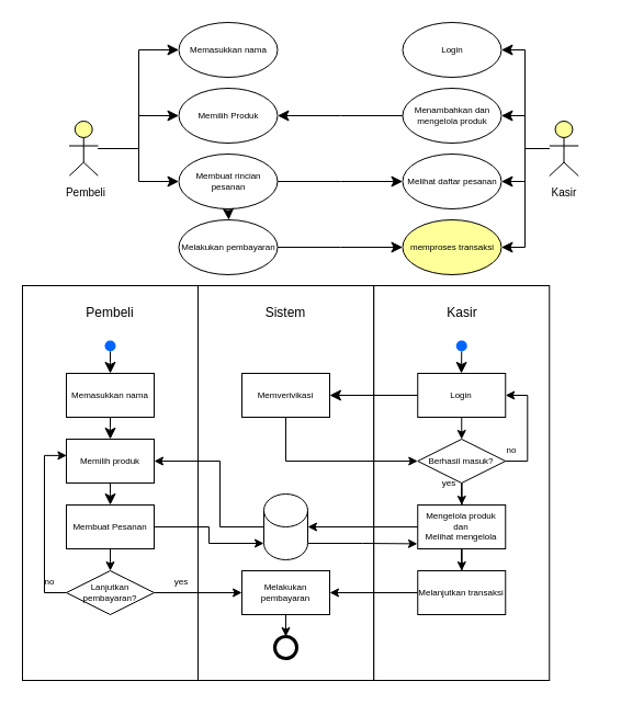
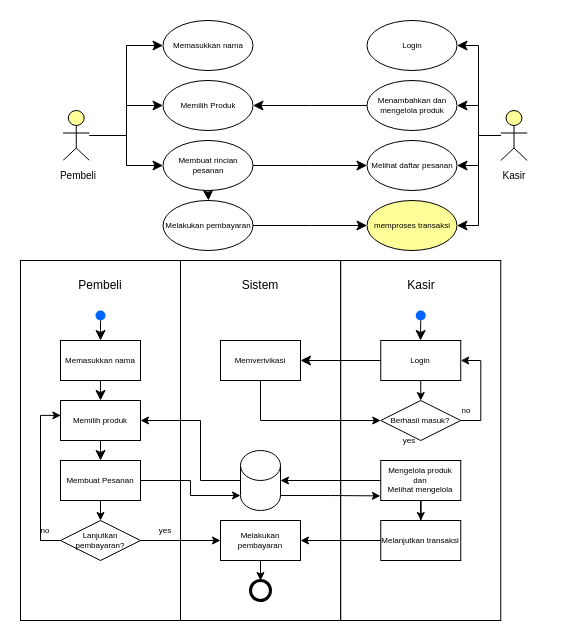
  <mxCell id="0" />
  <mxCell id="1" parent="0" />
  <mxCell id="2" value="" style="rounded=0;whiteSpace=wrap;html=1;" vertex="1" parent="1"><mxGeometry x="180" y="260" width="160" height="360" as="geometry" /></mxCell>
  <mxCell id="3" value="" style="rounded=0;whiteSpace=wrap;html=1;" vertex="1" parent="1"><mxGeometry x="340.25" y="260" width="160" height="360" as="geometry" /></mxCell>
  <mxCell id="4" value="" style="rounded=0;whiteSpace=wrap;html=1;" vertex="1" parent="1"><mxGeometry x="20" y="260" width="160" height="360" as="geometry" /></mxCell>
  <mxCell id="5" value="" style="html=1;outlineConnect=0;whiteSpace=wrap;fillColor=#ffff99;verticalLabelPosition=bottom;verticalAlign=top;align=center;shape=mxgraph.archimate3.actor;" vertex="1" parent="1"><mxGeometry x="62.5" y="110" width="26.5" height="50" as="geometry" /></mxCell>
  <mxCell id="6" value="Pembeli" style="align=center;verticalAlign=middle;dashed=0;labelBorderColor=none;fontColor=default;whiteSpace=wrap;html=1;strokeColor=none;fontSize=10;" vertex="1" parent="1"><mxGeometry x="52.5" y="160" width="50" height="30" as="geometry" /></mxCell>
  <mxCell id="7" value="" style="html=1;outlineConnect=0;whiteSpace=wrap;fillColor=#ffff99;verticalLabelPosition=bottom;verticalAlign=top;align=center;shape=mxgraph.archimate3.actor;" vertex="1" parent="1"><mxGeometry x="500.25" y="110" width="26.5" height="50" as="geometry" /></mxCell>
  <mxCell id="8" value="Kasir" style="text;html=1;align=center;verticalAlign=middle;whiteSpace=wrap;rounded=0;fontSize=10;" vertex="1" parent="1"><mxGeometry x="483.5" y="160" width="60" height="30" as="geometry" /></mxCell>
  <mxCell id="9" value="Memasukkan nama" style="ellipse;whiteSpace=wrap;html=1;fontSize=8;" vertex="1" parent="1"><mxGeometry x="162.5" y="20" width="90" height="50" as="geometry" /></mxCell>
  <mxCell id="10" value="Memilih Produk" style="ellipse;whiteSpace=wrap;html=1;fontSize=8;" vertex="1" parent="1"><mxGeometry x="162.5" y="80" width="90" height="50" as="geometry" /></mxCell>
  <mxCell id="11" value="Membuat rincian pesanan" style="ellipse;whiteSpace=wrap;html=1;fontSize=8;" vertex="1" parent="1"><mxGeometry x="162.5" y="140" width="90" height="50" as="geometry" /></mxCell>
  <mxCell id="12" value="Menambahkan dan mengelola produk" style="ellipse;whiteSpace=wrap;html=1;fontSize=8;" vertex="1" parent="1"><mxGeometry x="366.5" y="80" width="90" height="50" as="geometry" /></mxCell>
  <mxCell id="13" value="" style="edgeStyle=elbowEdgeStyle;elbow=horizontal;endArrow=classic;html=1;curved=0;rounded=0;endSize=8;startSize=8;entryX=0;entryY=0.5;entryDx=0;entryDy=0;" edge="1" parent="1" source="5" target="10"><mxGeometry width="50" height="50" relative="1" as="geometry"><mxPoint x="202.5" y="170" as="sourcePoint" /><mxPoint x="252.5" y="120" as="targetPoint" /></mxGeometry></mxCell>
  <mxCell id="14" value="" style="edgeStyle=elbowEdgeStyle;elbow=horizontal;endArrow=classic;html=1;curved=0;rounded=0;endSize=8;startSize=8;entryX=0;entryY=0.5;entryDx=0;entryDy=0;" edge="1" parent="1" source="5" target="11"><mxGeometry width="50" height="50" relative="1" as="geometry"><mxPoint x="202.5" y="170" as="sourcePoint" /><mxPoint x="252.5" y="120" as="targetPoint" /></mxGeometry></mxCell>
  <mxCell id="15" value="" style="edgeStyle=elbowEdgeStyle;elbow=horizontal;endArrow=classic;html=1;curved=0;rounded=0;endSize=8;startSize=8;entryX=1;entryY=0.5;entryDx=0;entryDy=0;" edge="1" parent="1" source="7" target="12"><mxGeometry width="50" height="50" relative="1" as="geometry"><mxPoint x="282.5" y="170" as="sourcePoint" /><mxPoint x="332.5" y="120" as="targetPoint" /></mxGeometry></mxCell>
  <mxCell id="16" value="Melihat daftar pesanan" style="ellipse;whiteSpace=wrap;html=1;fontSize=8;" vertex="1" parent="1"><mxGeometry x="366.5" y="140" width="90" height="50" as="geometry" /></mxCell>
  <mxCell id="17" value="" style="edgeStyle=elbowEdgeStyle;elbow=horizontal;endArrow=classic;html=1;curved=0;rounded=0;endSize=8;startSize=8;entryX=1;entryY=0.5;entryDx=0;entryDy=0;" edge="1" parent="1" source="7" target="16"><mxGeometry width="50" height="50" relative="1" as="geometry"><mxPoint x="262.5" y="170" as="sourcePoint" /><mxPoint x="312.5" y="120" as="targetPoint" /></mxGeometry></mxCell>
  <mxCell id="18" value="" style="edgeStyle=elbowEdgeStyle;elbow=horizontal;endArrow=classic;html=1;curved=0;rounded=0;endSize=8;startSize=8;exitX=0;exitY=0.5;exitDx=0;exitDy=0;entryX=1;entryY=0.5;entryDx=0;entryDy=0;" edge="1" parent="1" source="12" target="10"><mxGeometry width="50" height="50" relative="1" as="geometry"><mxPoint x="262.5" y="170" as="sourcePoint" /><mxPoint x="312.5" y="120" as="targetPoint" /></mxGeometry></mxCell>
  <mxCell id="19" value="" style="edgeStyle=elbowEdgeStyle;elbow=horizontal;endArrow=classic;html=1;curved=0;rounded=0;endSize=8;startSize=8;exitX=1;exitY=0.5;exitDx=0;exitDy=0;entryX=0;entryY=0.5;entryDx=0;entryDy=0;" edge="1" parent="1" source="11" target="16"><mxGeometry width="50" height="50" relative="1" as="geometry"><mxPoint x="262.5" y="170" as="sourcePoint" /><mxPoint x="312.5" y="120" as="targetPoint" /></mxGeometry></mxCell>
  <mxCell id="20" value="Melakukan pembayaran" style="ellipse;whiteSpace=wrap;html=1;fontSize=8;" vertex="1" parent="1"><mxGeometry x="162.5" y="200" width="90" height="50" as="geometry" /></mxCell>
  <mxCell id="21" value="memproses transaksi" style="ellipse;whiteSpace=wrap;html=1;fontSize=8;fillColor=#ffff99;" vertex="1" parent="1"><mxGeometry x="366.5" y="200" width="90" height="50" as="geometry" /></mxCell>
  <mxCell id="22" value="" style="edgeStyle=elbowEdgeStyle;elbow=horizontal;endArrow=classic;html=1;curved=0;rounded=0;endSize=8;startSize=8;entryX=1;entryY=0.5;entryDx=0;entryDy=0;" edge="1" parent="1" source="7" target="21"><mxGeometry width="50" height="50" relative="1" as="geometry"><mxPoint x="262.5" y="170" as="sourcePoint" /><mxPoint x="312.5" y="120" as="targetPoint" /></mxGeometry></mxCell>
  <mxCell id="23" value="" style="edgeStyle=elbowEdgeStyle;elbow=horizontal;endArrow=classic;html=1;curved=0;rounded=0;endSize=8;startSize=8;exitX=0.5;exitY=1;exitDx=0;exitDy=0;entryX=0.5;entryY=0;entryDx=0;entryDy=0;" edge="1" parent="1" source="11" target="20"><mxGeometry width="50" height="50" relative="1" as="geometry"><mxPoint x="262.5" y="170" as="sourcePoint" /><mxPoint x="312.5" y="120" as="targetPoint" /></mxGeometry></mxCell>
  <mxCell id="24" value="" style="edgeStyle=elbowEdgeStyle;elbow=horizontal;endArrow=classic;html=1;curved=0;rounded=0;endSize=8;startSize=8;exitX=1;exitY=0.5;exitDx=0;exitDy=0;entryX=0;entryY=0.5;entryDx=0;entryDy=0;" edge="1" parent="1" source="20" target="21"><mxGeometry width="50" height="50" relative="1" as="geometry"><mxPoint x="262.5" y="240" as="sourcePoint" /><mxPoint x="312.5" y="190" as="targetPoint" /></mxGeometry></mxCell>
  <mxCell id="25" value="Login" style="ellipse;whiteSpace=wrap;html=1;fontSize=8;" vertex="1" parent="1"><mxGeometry x="366.5" y="20" width="90" height="50" as="geometry" /></mxCell>
  <mxCell id="26" value="" style="edgeStyle=elbowEdgeStyle;elbow=horizontal;endArrow=classic;html=1;curved=0;rounded=0;endSize=8;startSize=8;entryX=1;entryY=0.5;entryDx=0;entryDy=0;" edge="1" parent="1" source="7" target="25"><mxGeometry width="50" height="50" relative="1" as="geometry"><mxPoint x="302.5" y="170" as="sourcePoint" /><mxPoint x="352.5" y="120" as="targetPoint" /></mxGeometry></mxCell>
  <mxCell id="27" value="" style="edgeStyle=elbowEdgeStyle;elbow=horizontal;endArrow=classic;html=1;curved=0;rounded=0;endSize=8;startSize=8;entryX=0;entryY=0.5;entryDx=0;entryDy=0;" edge="1" parent="1" source="5" target="9"><mxGeometry width="50" height="50" relative="1" as="geometry"><mxPoint x="302.5" y="170" as="sourcePoint" /><mxPoint x="352.5" y="120" as="targetPoint" /></mxGeometry></mxCell>
  <mxCell id="28" value="Pembeli" style="text;html=1;align=center;verticalAlign=middle;whiteSpace=wrap;rounded=0;" vertex="1" parent="1"><mxGeometry x="70" y="270" width="60" height="30" as="geometry" /></mxCell>
  <mxCell id="29" value="Kasir" style="text;html=1;align=center;verticalAlign=middle;whiteSpace=wrap;rounded=0;" vertex="1" parent="1"><mxGeometry x="391" y="270" width="60" height="30" as="geometry" /></mxCell>
  <mxCell id="30" value="" style="shape=ellipse;fillColor=#0065FF;strokeColor=none;html=1;sketch=0;" vertex="1" parent="1"><mxGeometry x="95" y="310" width="10" height="10" as="geometry" /></mxCell>
  <mxCell id="31" value="" style="shape=ellipse;fillColor=#0065FF;strokeColor=none;html=1;sketch=0;" vertex="1" parent="1"><mxGeometry x="415.25" y="310" width="10" height="10" as="geometry" /></mxCell>
  <mxCell id="32" value="Memasukkan nama" style="html=1;dashed=0;whiteSpace=wrap;fontSize=8;" vertex="1" parent="1"><mxGeometry x="60" y="340" width="80" height="40" as="geometry" /></mxCell>
  <mxCell id="33" style="edgeStyle=orthogonalEdgeStyle;rounded=0;orthogonalLoop=1;jettySize=auto;html=1;exitX=0.5;exitY=1;exitDx=0;exitDy=0;entryX=0.5;entryY=0;entryDx=0;entryDy=0;" edge="1" parent="1" source="34" target="37"><mxGeometry relative="1" as="geometry" /></mxCell>
  <mxCell id="34" value="Login" style="html=1;dashed=0;whiteSpace=wrap;fontSize=8;" vertex="1" parent="1"><mxGeometry x="380.25" y="340" width="80" height="40" as="geometry" /></mxCell>
- <mxCell id="35" style="edgeStyle=orthogonalEdgeStyle;rounded=0;orthogonalLoop=1;jettySize=auto;html=1;exitX=0.5;exitY=1;exitDx=0;exitDy=0;" edge="1" parent="1" source="37" target="39"><mxGeometry relative="1" as="geometry" /></mxCell>
  <mxCell id="36" style="edgeStyle=orthogonalEdgeStyle;rounded=0;orthogonalLoop=1;jettySize=auto;html=1;exitX=1;exitY=0.5;exitDx=0;exitDy=0;entryX=1;entryY=0.5;entryDx=0;entryDy=0;" edge="1" parent="1" source="37" target="34"><mxGeometry relative="1" as="geometry" /></mxCell>
  <mxCell id="37" value="Berhasil masuk?" style="rhombus;whiteSpace=wrap;html=1;fontSize=8;" vertex="1" parent="1"><mxGeometry x="380.25" y="400" width="80" height="40" as="geometry" /></mxCell>
  <mxCell id="38" style="edgeStyle=orthogonalEdgeStyle;rounded=0;orthogonalLoop=1;jettySize=auto;html=1;exitX=0.5;exitY=1;exitDx=0;exitDy=0;" edge="1" parent="1" source="39" target="41"><mxGeometry relative="1" as="geometry" /></mxCell>
  <mxCell id="39" value="Mengelola produk&lt;div&gt;dan&lt;/div&gt;&lt;div&gt;Melihat mengelola&lt;/div&gt;" style="html=1;dashed=0;whiteSpace=wrap;fontSize=8;" vertex="1" parent="1"><mxGeometry x="380.25" y="460" width="80" height="40" as="geometry" /></mxCell>
  <mxCell id="40" style="edgeStyle=orthogonalEdgeStyle;rounded=0;orthogonalLoop=1;jettySize=auto;html=1;exitX=0;exitY=0.5;exitDx=0;exitDy=0;" edge="1" parent="1" source="41" target="59"><mxGeometry relative="1" as="geometry" /></mxCell>
  <mxCell id="41" value="Melanjutkan transaksi" style="html=1;dashed=0;whiteSpace=wrap;fontSize=8;" vertex="1" parent="1"><mxGeometry x="380.25" y="520" width="80" height="40" as="geometry" /></mxCell>
  <mxCell id="42" value="Memilih produk" style="html=1;dashed=0;whiteSpace=wrap;fontSize=8;" vertex="1" parent="1"><mxGeometry x="60" y="400" width="80" height="40" as="geometry" /></mxCell>
  <mxCell id="43" style="edgeStyle=orthogonalEdgeStyle;rounded=0;orthogonalLoop=1;jettySize=auto;html=1;exitX=0.5;exitY=1;exitDx=0;exitDy=0;entryX=0.5;entryY=0;entryDx=0;entryDy=0;" edge="1" parent="1" source="44" target="58"><mxGeometry relative="1" as="geometry" /></mxCell>
  <mxCell id="44" value="Membuat Pesanan" style="html=1;dashed=0;whiteSpace=wrap;fontSize=8;" vertex="1" parent="1"><mxGeometry x="60" y="460" width="80" height="40" as="geometry" /></mxCell>
  <mxCell id="45" value="Sistem" style="text;html=1;align=center;verticalAlign=middle;whiteSpace=wrap;rounded=0;" vertex="1" parent="1"><mxGeometry x="230" y="270" width="60" height="30" as="geometry" /></mxCell>
  <mxCell id="46" style="edgeStyle=orthogonalEdgeStyle;rounded=0;orthogonalLoop=1;jettySize=auto;html=1;exitX=0.5;exitY=1;exitDx=0;exitDy=0;entryX=0;entryY=0.5;entryDx=0;entryDy=0;" edge="1" parent="1" source="47" target="37"><mxGeometry relative="1" as="geometry" /></mxCell>
  <mxCell id="47" value="Memverivikasi" style="html=1;dashed=0;whiteSpace=wrap;fontSize=8;" vertex="1" parent="1"><mxGeometry x="220" y="340" width="80" height="40" as="geometry" /></mxCell>
  <mxCell id="48" value="" style="edgeStyle=elbowEdgeStyle;elbow=horizontal;endArrow=classic;html=1;curved=0;rounded=0;endSize=8;startSize=8;exitX=0.5;exitY=1;exitDx=0;exitDy=0;entryX=0.5;entryY=0;entryDx=0;entryDy=0;" edge="1" parent="1" source="30" target="32"><mxGeometry width="50" height="50" relative="1" as="geometry"><mxPoint x="190" y="460" as="sourcePoint" /><mxPoint x="240" y="410" as="targetPoint" /></mxGeometry></mxCell>
  <mxCell id="49" value="" style="edgeStyle=elbowEdgeStyle;elbow=horizontal;endArrow=classic;html=1;curved=0;rounded=0;endSize=8;startSize=8;exitX=0.5;exitY=1;exitDx=0;exitDy=0;entryX=0.5;entryY=0;entryDx=0;entryDy=0;" edge="1" parent="1" source="32" target="42"><mxGeometry width="50" height="50" relative="1" as="geometry"><mxPoint x="190" y="460" as="sourcePoint" /><mxPoint x="240" y="410" as="targetPoint" /></mxGeometry></mxCell>
  <mxCell id="50" value="" style="edgeStyle=elbowEdgeStyle;elbow=horizontal;endArrow=classic;html=1;curved=0;rounded=0;endSize=8;startSize=8;exitX=0.5;exitY=1;exitDx=0;exitDy=0;entryX=0.5;entryY=0;entryDx=0;entryDy=0;" edge="1" parent="1" source="42" target="44"><mxGeometry width="50" height="50" relative="1" as="geometry"><mxPoint x="190" y="460" as="sourcePoint" /><mxPoint x="240" y="410" as="targetPoint" /></mxGeometry></mxCell>
  <mxCell id="51" value="" style="edgeStyle=elbowEdgeStyle;elbow=horizontal;endArrow=classic;html=1;curved=0;rounded=0;endSize=8;startSize=8;entryX=1;entryY=0.5;entryDx=0;entryDy=0;exitX=0;exitY=0.5;exitDx=0;exitDy=0;" edge="1" parent="1" source="34" target="47"><mxGeometry width="50" height="50" relative="1" as="geometry"><mxPoint x="190" y="460" as="sourcePoint" /><mxPoint x="240" y="410" as="targetPoint" /></mxGeometry></mxCell>
  <mxCell id="52" value="" style="edgeStyle=elbowEdgeStyle;elbow=horizontal;endArrow=classic;html=1;curved=0;rounded=0;endSize=8;startSize=8;entryX=0.5;entryY=0;entryDx=0;entryDy=0;exitX=0.5;exitY=1;exitDx=0;exitDy=0;" edge="1" parent="1" source="31" target="34"><mxGeometry width="50" height="50" relative="1" as="geometry"><mxPoint x="190" y="460" as="sourcePoint" /><mxPoint x="240" y="410" as="targetPoint" /></mxGeometry></mxCell>
  <mxCell id="53" style="edgeStyle=orthogonalEdgeStyle;rounded=0;orthogonalLoop=1;jettySize=auto;html=1;exitX=0;exitY=0.5;exitDx=0;exitDy=0;exitPerimeter=0;entryX=1;entryY=0.5;entryDx=0;entryDy=0;" edge="1" parent="1" source="55" target="42"><mxGeometry relative="1" as="geometry"><Array as="points"><mxPoint x="200" y="480" /><mxPoint x="200" y="420" /></Array></mxGeometry></mxCell>
  <mxCell id="54" style="edgeStyle=orthogonalEdgeStyle;rounded=0;orthogonalLoop=1;jettySize=auto;html=1;exitX=1;exitY=1;exitDx=0;exitDy=-15;exitPerimeter=0;entryX=-0.004;entryY=0.885;entryDx=0;entryDy=0;entryPerimeter=0;" edge="1" parent="1" source="55" target="39"><mxGeometry relative="1" as="geometry" /></mxCell>
  <mxCell id="55" value="" style="shape=cylinder3;whiteSpace=wrap;html=1;boundedLbl=1;backgroundOutline=1;size=15;" vertex="1" parent="1"><mxGeometry x="240" y="450" width="40" height="60" as="geometry" /></mxCell>
  <mxCell id="56" style="edgeStyle=orthogonalEdgeStyle;rounded=0;orthogonalLoop=1;jettySize=auto;html=1;exitX=0;exitY=0.5;exitDx=0;exitDy=0;entryX=1;entryY=0.5;entryDx=0;entryDy=0;entryPerimeter=0;" edge="1" parent="1" source="39" target="55"><mxGeometry relative="1" as="geometry" /></mxCell>
  <mxCell id="57" style="edgeStyle=orthogonalEdgeStyle;rounded=0;orthogonalLoop=1;jettySize=auto;html=1;exitX=1;exitY=0.5;exitDx=0;exitDy=0;" edge="1" parent="1" source="58" target="59"><mxGeometry relative="1" as="geometry" /></mxCell>
  <mxCell id="58" value="Lanjutkan pembayaran?" style="rhombus;whiteSpace=wrap;html=1;fontSize=8;" vertex="1" parent="1"><mxGeometry x="60" y="520" width="80" height="40" as="geometry" /></mxCell>
  <mxCell id="59" value="Melakukan pembayaran" style="html=1;dashed=0;whiteSpace=wrap;fontSize=8;" vertex="1" parent="1"><mxGeometry x="220" y="520" width="80" height="40" as="geometry" /></mxCell>
  <mxCell id="60" style="edgeStyle=orthogonalEdgeStyle;rounded=0;orthogonalLoop=1;jettySize=auto;html=1;exitX=0;exitY=0.5;exitDx=0;exitDy=0;entryX=0.005;entryY=0.372;entryDx=0;entryDy=0;entryPerimeter=0;" edge="1" parent="1" source="58" target="42"><mxGeometry relative="1" as="geometry" /></mxCell>
  <mxCell id="61" value="yes" style="text;html=1;align=center;verticalAlign=middle;whiteSpace=wrap;rounded=0;fontSize=8;" vertex="1" parent="1"><mxGeometry x="150" y="520" width="30" height="20" as="geometry" /></mxCell>
  <mxCell id="62" value="no" style="text;html=1;align=center;verticalAlign=middle;whiteSpace=wrap;rounded=0;fontSize=8;" vertex="1" parent="1"><mxGeometry x="30" y="520" width="30" height="20" as="geometry" /></mxCell>
  <mxCell id="63" value="yes" style="text;html=1;align=center;verticalAlign=middle;whiteSpace=wrap;rounded=0;fontSize=8;" vertex="1" parent="1"><mxGeometry x="394" y="430" width="30" height="20" as="geometry" /></mxCell>
  <mxCell id="64" value="no" style="text;html=1;align=center;verticalAlign=middle;whiteSpace=wrap;rounded=0;fontSize=8;" vertex="1" parent="1"><mxGeometry x="451" y="400" width="30" height="20" as="geometry" /></mxCell>
  <mxCell id="65" style="edgeStyle=orthogonalEdgeStyle;rounded=0;orthogonalLoop=1;jettySize=auto;html=1;exitX=1;exitY=0.5;exitDx=0;exitDy=0;entryX=0;entryY=1;entryDx=0;entryDy=-15;entryPerimeter=0;" edge="1" parent="1" source="44" target="55"><mxGeometry relative="1" as="geometry" /></mxCell>
  <mxCell id="66" value="" style="points=[[0.145,0.145,0],[0.5,0,0],[0.855,0.145,0],[1,0.5,0],[0.855,0.855,0],[0.5,1,0],[0.145,0.855,0],[0,0.5,0]];shape=mxgraph.bpmn.event;html=1;verticalLabelPosition=bottom;labelBackgroundColor=#ffffff;verticalAlign=top;align=center;perimeter=ellipsePerimeter;outlineConnect=0;aspect=fixed;outline=end;symbol=terminate2;" vertex="1" parent="1"><mxGeometry x="250" y="580" width="20" height="20" as="geometry" /></mxCell>
  <mxCell id="67" style="edgeStyle=orthogonalEdgeStyle;rounded=0;orthogonalLoop=1;jettySize=auto;html=1;exitX=0.5;exitY=1;exitDx=0;exitDy=0;entryX=0.5;entryY=0;entryDx=0;entryDy=0;entryPerimeter=0;" edge="1" parent="1" source="59" target="66"><mxGeometry relative="1" as="geometry" /></mxCell>
